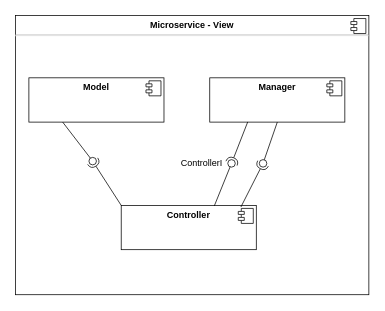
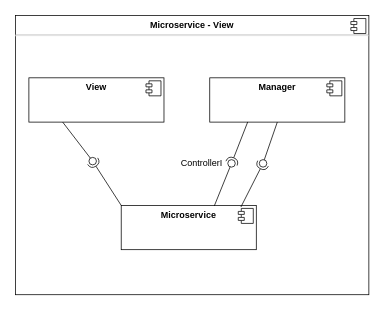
  <mxCell id="0" />
  <mxCell id="1" parent="0" />
  <mxCell id="2" value="&lt;p style=&quot;margin:0px;margin-top:6px;text-align:center;&quot;&gt;&lt;b&gt;Microservice - View&lt;/b&gt;&lt;/p&gt;&lt;hr&gt;&lt;p style=&quot;margin:0px;margin-left:8px;&quot;&gt;&lt;br&gt;&lt;/p&gt;" style="align=left;overflow=fill;html=1;dropTarget=0;whiteSpace=wrap;" vertex="1" parent="1"><mxGeometry x="20" y="20" width="471" height="372" as="geometry" /></mxCell>
  <mxCell id="3" value="" style="shape=component;jettyWidth=8;jettyHeight=4;" vertex="1" parent="2"><mxGeometry x="1" width="20" height="20" relative="1" as="geometry"><mxPoint x="-24" y="4" as="offset" /></mxGeometry></mxCell>
- <mxCell id="4" value="&lt;p style=&quot;margin:0px;margin-top:6px;text-align:center;&quot;&gt;&lt;b&gt;Model&lt;/b&gt;&lt;/p&gt;" style="align=left;overflow=fill;html=1;dropTarget=0;whiteSpace=wrap;" vertex="1" parent="1"><mxGeometry x="38" y="103" width="180" height="59" as="geometry" /></mxCell>
+ <mxCell id="4" value="&lt;p style=&quot;margin:0px;margin-top:6px;text-align:center;&quot;&gt;&lt;b&gt;View&lt;/b&gt;&lt;/p&gt;" style="align=left;overflow=fill;html=1;dropTarget=0;whiteSpace=wrap;" vertex="1" parent="1"><mxGeometry x="38" y="103" width="180" height="59" as="geometry" /></mxCell>
  <mxCell id="5" value="" style="shape=component;jettyWidth=8;jettyHeight=4;" vertex="1" parent="4"><mxGeometry x="1" width="20" height="20" relative="1" as="geometry"><mxPoint x="-24" y="4" as="offset" /></mxGeometry></mxCell>
  <mxCell id="6" value="&lt;p style=&quot;margin:0px;margin-top:6px;text-align:center;&quot;&gt;&lt;b&gt;Manager&lt;/b&gt;&lt;/p&gt;" style="align=left;overflow=fill;html=1;dropTarget=0;whiteSpace=wrap;" vertex="1" parent="1"><mxGeometry x="279" y="103" width="180" height="59" as="geometry" /></mxCell>
  <mxCell id="7" value="" style="shape=component;jettyWidth=8;jettyHeight=4;" vertex="1" parent="6"><mxGeometry x="1" width="20" height="20" relative="1" as="geometry"><mxPoint x="-24" y="4" as="offset" /></mxGeometry></mxCell>
- <mxCell id="8" value="&lt;p style=&quot;margin:0px;margin-top:6px;text-align:center;&quot;&gt;&lt;b&gt;Controller&lt;/b&gt;&lt;/p&gt;" style="align=left;overflow=fill;html=1;dropTarget=0;whiteSpace=wrap;" vertex="1" parent="1"><mxGeometry x="161" y="273" width="180" height="59" as="geometry" /></mxCell>
+ <mxCell id="8" value="&lt;p style=&quot;margin:0px;margin-top:6px;text-align:center;&quot;&gt;&lt;b&gt;Microservice&lt;/b&gt;&lt;/p&gt;" style="align=left;overflow=fill;html=1;dropTarget=0;whiteSpace=wrap;" vertex="1" parent="1"><mxGeometry x="161" y="273" width="180" height="59" as="geometry" /></mxCell>
  <mxCell id="9" value="" style="shape=component;jettyWidth=8;jettyHeight=4;" vertex="1" parent="8"><mxGeometry x="1" width="20" height="20" relative="1" as="geometry"><mxPoint x="-24" y="4" as="offset" /></mxGeometry></mxCell>
  <mxCell id="10" value="" style="rounded=0;orthogonalLoop=1;jettySize=auto;html=1;endArrow=halfCircle;endFill=0;endSize=6;strokeWidth=1;sketch=0;exitX=0;exitY=0;exitDx=0;exitDy=0;" edge="1" target="12" parent="1" source="8"><mxGeometry relative="1" as="geometry"><mxPoint x="316" y="242" as="sourcePoint" /></mxGeometry></mxCell>
  <mxCell id="11" value="" style="rounded=0;orthogonalLoop=1;jettySize=auto;html=1;endArrow=oval;endFill=0;sketch=0;sourcePerimeterSpacing=0;targetPerimeterSpacing=0;endSize=10;exitX=0.25;exitY=1;exitDx=0;exitDy=0;" edge="1" target="12" parent="1" source="4"><mxGeometry relative="1" as="geometry"><mxPoint x="276" y="242" as="sourcePoint" /></mxGeometry></mxCell>
  <mxCell id="12" value="" style="ellipse;whiteSpace=wrap;html=1;align=center;aspect=fixed;fillColor=none;strokeColor=none;resizable=0;perimeter=centerPerimeter;rotatable=0;allowArrows=0;points=[];outlineConnect=1;" vertex="1" parent="1"><mxGeometry x="118" y="209" width="10" height="10" as="geometry" /></mxCell>
  <mxCell id="13" value="" style="rounded=0;orthogonalLoop=1;jettySize=auto;html=1;endArrow=halfCircle;endFill=0;endSize=6;strokeWidth=1;sketch=0;exitX=0.886;exitY=0.037;exitDx=0;exitDy=0;exitPerimeter=0;" edge="1" target="15" parent="1" source="8"><mxGeometry relative="1" as="geometry"><mxPoint x="214" y="252" as="sourcePoint" /></mxGeometry></mxCell>
  <mxCell id="14" value="" style="rounded=0;orthogonalLoop=1;jettySize=auto;html=1;endArrow=oval;endFill=0;sketch=0;sourcePerimeterSpacing=0;targetPerimeterSpacing=0;endSize=10;exitX=0.5;exitY=1;exitDx=0;exitDy=0;" edge="1" target="15" parent="1" source="6"><mxGeometry relative="1" as="geometry"><mxPoint x="174" y="252" as="sourcePoint" /></mxGeometry></mxCell>
  <mxCell id="15" value="" style="ellipse;whiteSpace=wrap;html=1;align=center;aspect=fixed;fillColor=none;strokeColor=none;resizable=0;perimeter=centerPerimeter;rotatable=0;allowArrows=0;points=[];outlineConnect=1;" vertex="1" parent="1"><mxGeometry x="345" y="212" width="10" height="10" as="geometry" /></mxCell>
  <mxCell id="16" value="" style="rounded=0;orthogonalLoop=1;jettySize=auto;html=1;endArrow=halfCircle;endFill=0;endSize=6;strokeWidth=1;sketch=0;exitX=0.281;exitY=0.996;exitDx=0;exitDy=0;exitPerimeter=0;" edge="1" target="18" parent="1" source="6"><mxGeometry relative="1" as="geometry"><mxPoint x="277" y="224" as="sourcePoint" /></mxGeometry></mxCell>
  <mxCell id="17" value="" style="rounded=0;orthogonalLoop=1;jettySize=auto;html=1;endArrow=oval;endFill=0;sketch=0;sourcePerimeterSpacing=0;targetPerimeterSpacing=0;endSize=10;exitX=0.689;exitY=0.013;exitDx=0;exitDy=0;exitPerimeter=0;" edge="1" target="18" parent="1" source="8"><mxGeometry relative="1" as="geometry"><mxPoint x="237" y="224" as="sourcePoint" /></mxGeometry></mxCell>
  <mxCell id="18" value="" style="ellipse;whiteSpace=wrap;html=1;align=center;aspect=fixed;fillColor=none;strokeColor=none;resizable=0;perimeter=centerPerimeter;rotatable=0;allowArrows=0;points=[];outlineConnect=1;" vertex="1" parent="1"><mxGeometry x="303" y="212" width="10" height="10" as="geometry" /></mxCell>
  <mxCell id="19" value="ControllerI" style="text;html=1;align=center;verticalAlign=middle;resizable=0;points=[];autosize=1;strokeColor=none;fillColor=none;" vertex="1" parent="1"><mxGeometry x="231" y="204" width="73" height="26" as="geometry" /></mxCell>
